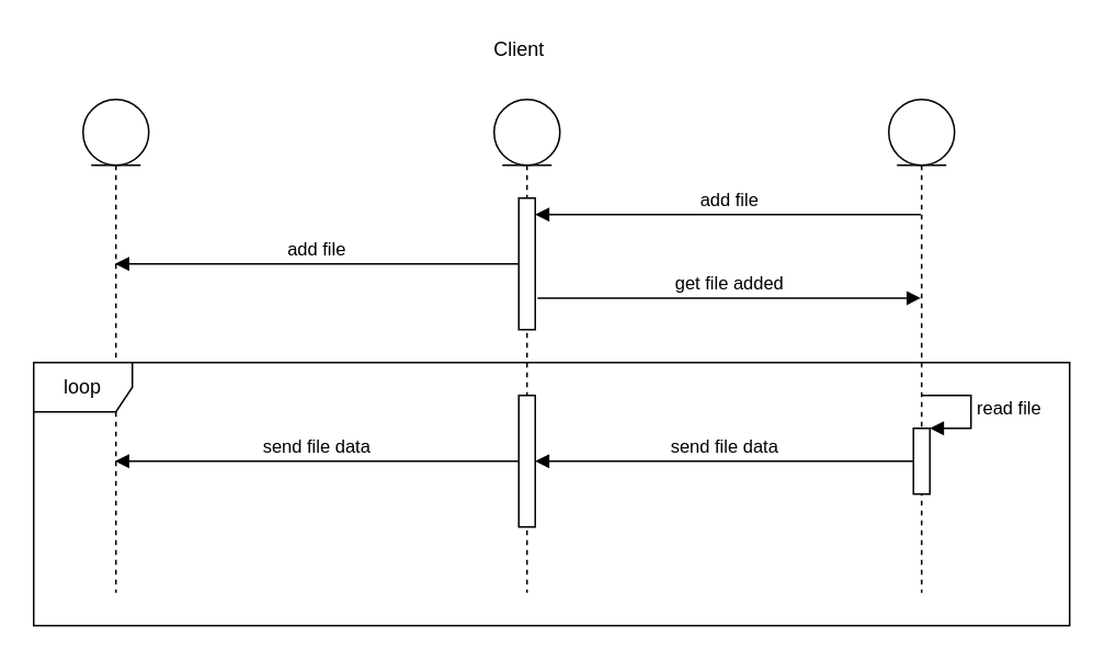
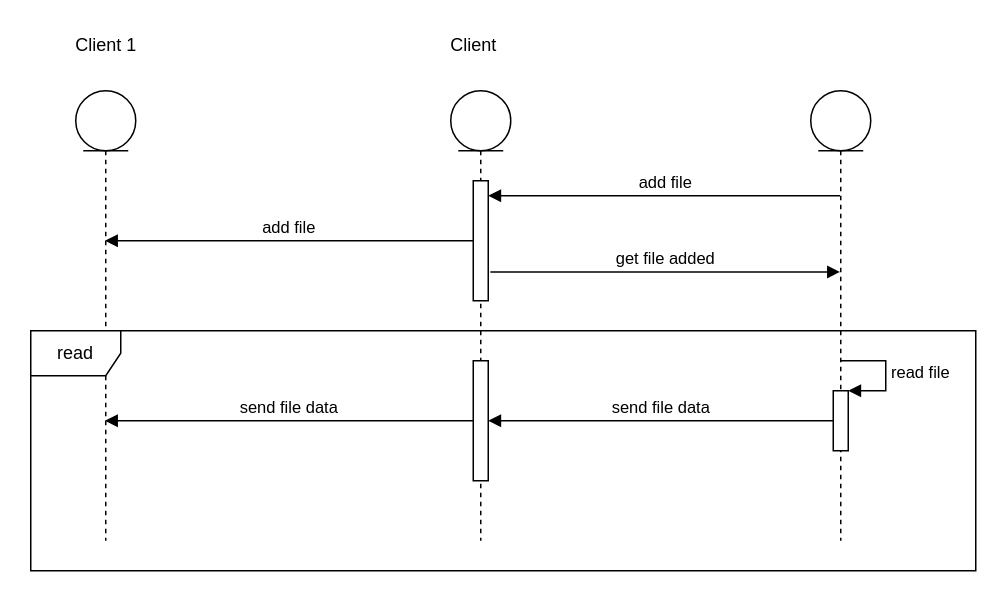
  <mxCell id="0" />
  <mxCell id="1" parent="0" />
  <mxCell id="2" value="" style="shape=umlLifeline;participant=umlEntity;perimeter=lifelinePerimeter;whiteSpace=wrap;html=1;container=1;collapsible=0;recursiveResize=0;verticalAlign=top;spacingTop=36;outlineConnect=0;" vertex="1" parent="1"><mxGeometry x="540" y="60" width="40" height="300" as="geometry" /></mxCell>
  <mxCell id="3" value="" style="html=1;points=[];perimeter=orthogonalPerimeter;" vertex="1" parent="2"><mxGeometry x="15" y="200" width="10" height="40" as="geometry" /></mxCell>
  <mxCell id="4" value="read file" style="edgeStyle=orthogonalEdgeStyle;html=1;align=left;spacingLeft=2;endArrow=block;rounded=0;entryX=1;entryY=0;" edge="1" target="3" parent="2"><mxGeometry relative="1" as="geometry"><mxPoint x="20" y="180" as="sourcePoint" /><Array as="points"><mxPoint x="50" y="180" /></Array></mxGeometry></mxCell>
  <mxCell id="5" value="" style="shape=umlLifeline;participant=umlEntity;perimeter=lifelinePerimeter;whiteSpace=wrap;html=1;container=1;collapsible=0;recursiveResize=0;verticalAlign=top;spacingTop=36;outlineConnect=0;" vertex="1" parent="1"><mxGeometry x="300" y="60" width="40" height="300" as="geometry" /></mxCell>
  <mxCell id="6" value="" style="html=1;points=[];perimeter=orthogonalPerimeter;" vertex="1" parent="5"><mxGeometry x="15" y="60" width="10" height="80" as="geometry" /></mxCell>
  <mxCell id="7" value="" style="html=1;points=[];perimeter=orthogonalPerimeter;" vertex="1" parent="5"><mxGeometry x="15" y="180" width="10" height="80" as="geometry" /></mxCell>
  <mxCell id="8" value="" style="shape=umlLifeline;participant=umlEntity;perimeter=lifelinePerimeter;whiteSpace=wrap;html=1;container=1;collapsible=0;recursiveResize=0;verticalAlign=top;spacingTop=36;outlineConnect=0;size=40;" vertex="1" parent="1"><mxGeometry x="50" y="60" width="40" height="300" as="geometry" /></mxCell>
  <mxCell id="9" value="Client" style="text;html=1;align=center;verticalAlign=middle;resizable=0;points=[];autosize=1;strokeColor=none;fillColor=none;" vertex="1" parent="1"><mxGeometry x="290" y="20" width="50" height="20" as="geometry" /></mxCell>
+ <mxCell id="10" value="Client 1" style="text;html=1;align=center;verticalAlign=middle;resizable=0;points=[];autosize=1;strokeColor=none;fillColor=none;" vertex="1" parent="1"><mxGeometry x="40" y="20" width="60" height="20" as="geometry" /></mxCell>
  <mxCell id="11" value="add file" style="html=1;verticalAlign=bottom;endArrow=block;rounded=0;edgeStyle=orthogonalEdgeStyle;" edge="1" parent="1" source="2" target="6"><mxGeometry width="80" relative="1" as="geometry"><mxPoint x="290" y="300" as="sourcePoint" /><mxPoint x="370" y="300" as="targetPoint" /><Array as="points"><mxPoint x="440" y="130" /><mxPoint x="440" y="130" /></Array></mxGeometry></mxCell>
  <mxCell id="12" value="add file" style="html=1;verticalAlign=bottom;endArrow=block;rounded=0;edgeStyle=orthogonalEdgeStyle;" edge="1" parent="1" source="6" target="8"><mxGeometry width="80" relative="1" as="geometry"><mxPoint x="290" y="300" as="sourcePoint" /><mxPoint x="370" y="300" as="targetPoint" /><Array as="points"><mxPoint x="130" y="160" /><mxPoint x="130" y="160" /></Array></mxGeometry></mxCell>
  <mxCell id="13" value="get file added" style="html=1;verticalAlign=bottom;endArrow=block;rounded=0;edgeStyle=orthogonalEdgeStyle;exitX=1.14;exitY=0.76;exitDx=0;exitDy=0;exitPerimeter=0;" edge="1" parent="1" source="6" target="2"><mxGeometry width="80" relative="1" as="geometry"><mxPoint x="290" y="300" as="sourcePoint" /><mxPoint x="370" y="300" as="targetPoint" /><Array as="points"><mxPoint x="450" y="181" /><mxPoint x="450" y="181" /></Array></mxGeometry></mxCell>
  <mxCell id="14" value="send file data" style="html=1;verticalAlign=bottom;endArrow=block;rounded=0;edgeStyle=orthogonalEdgeStyle;" edge="1" parent="1" source="7" target="8"><mxGeometry width="80" relative="1" as="geometry"><mxPoint x="290" y="300" as="sourcePoint" /><mxPoint x="370" y="300" as="targetPoint" /><Array as="points"><mxPoint x="130" y="280" /><mxPoint x="130" y="280" /></Array></mxGeometry></mxCell>
  <mxCell id="15" value="send file data" style="html=1;verticalAlign=bottom;endArrow=block;rounded=0;edgeStyle=orthogonalEdgeStyle;" edge="1" parent="1" source="3" target="7"><mxGeometry width="80" relative="1" as="geometry"><mxPoint x="566" y="280" as="sourcePoint" /><mxPoint x="320" y="280" as="targetPoint" /><Array as="points" /></mxGeometry></mxCell>
- <mxCell id="16" value="loop" style="shape=umlFrame;whiteSpace=wrap;html=1;" vertex="1" parent="1"><mxGeometry x="20" y="220" width="630" height="160" as="geometry" /></mxCell>
+ <mxCell id="16" value="read" style="shape=umlFrame;whiteSpace=wrap;html=1;" vertex="1" parent="1"><mxGeometry x="20" y="220" width="630" height="160" as="geometry" /></mxCell>
